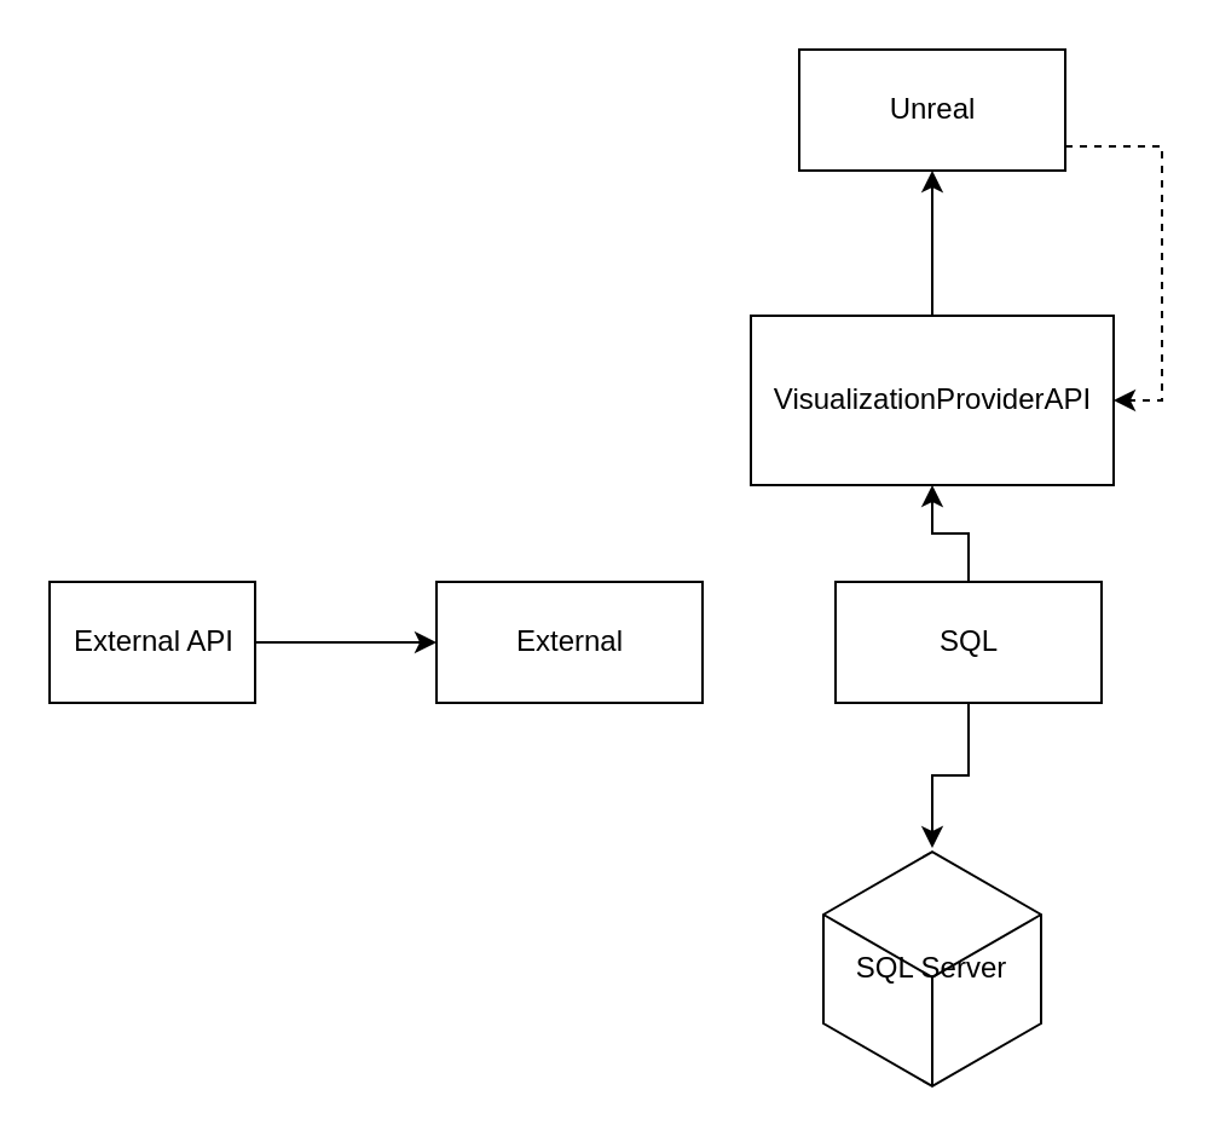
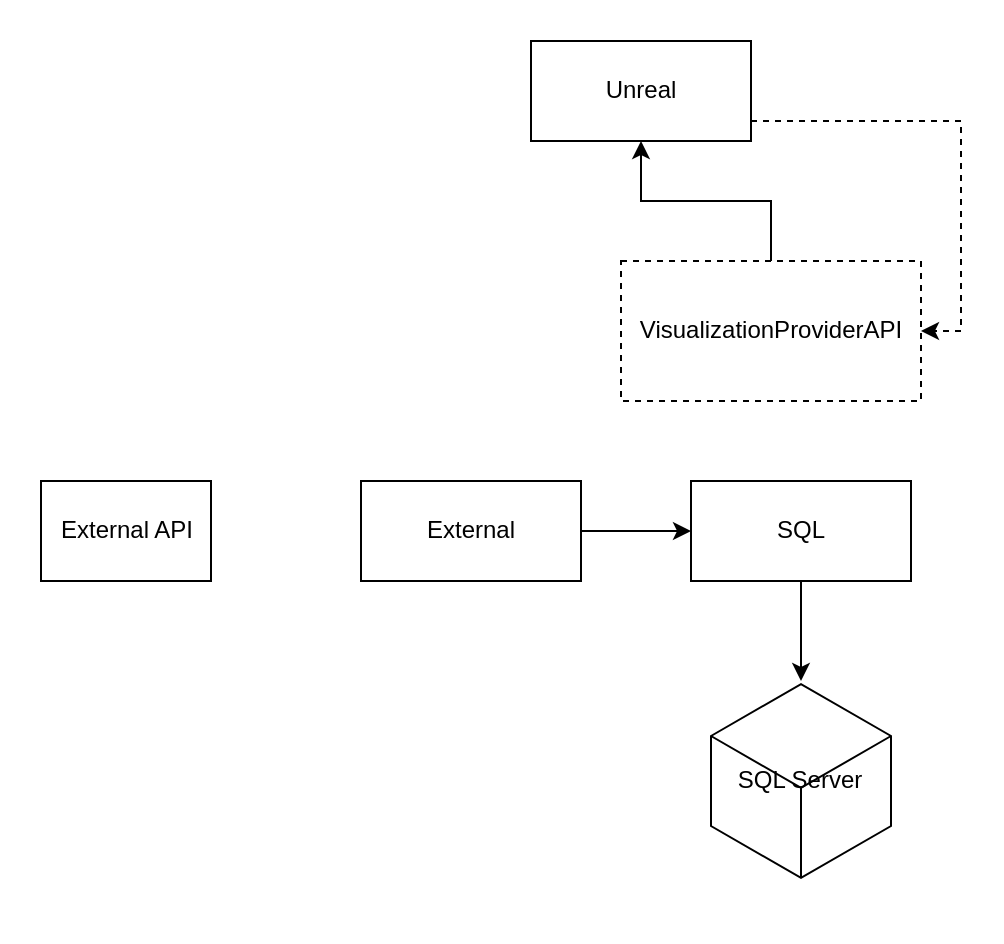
  <mxCell id="0" />
  <mxCell id="1" parent="0" />
- <mxCell id="2" style="edgeStyle=orthogonalEdgeStyle;rounded=0;orthogonalLoop=1;jettySize=auto;html=1;" edge="1" parent="1" source="3" target="8"><mxGeometry relative="1" as="geometry" /></mxCell>
  <mxCell id="3" value="External API" style="html=1;" vertex="1" parent="1"><mxGeometry x="20" y="240" width="85" height="50" as="geometry" /></mxCell>
- <mxCell id="4" style="edgeStyle=orthogonalEdgeStyle;rounded=0;orthogonalLoop=1;jettySize=auto;html=1;entryX=0.5;entryY=1;entryDx=0;entryDy=0;" edge="1" parent="1" source="6" target="10"><mxGeometry relative="1" as="geometry" /></mxCell>
  <mxCell id="5" style="edgeStyle=orthogonalEdgeStyle;rounded=0;orthogonalLoop=1;jettySize=auto;html=1;" edge="1" parent="1" source="6" target="13"><mxGeometry relative="1" as="geometry" /></mxCell>
  <mxCell id="6" value="SQL" style="html=1;" vertex="1" parent="1"><mxGeometry x="345" y="240" width="110" height="50" as="geometry" /></mxCell>
+ <mxCell id="7" style="edgeStyle=orthogonalEdgeStyle;rounded=0;orthogonalLoop=1;jettySize=auto;html=1;" edge="1" parent="1" source="8" target="6"><mxGeometry relative="1" as="geometry" /></mxCell>
  <mxCell id="8" value="External" style="html=1;" vertex="1" parent="1"><mxGeometry x="180" y="240" width="110" height="50" as="geometry" /></mxCell>
  <mxCell id="9" style="edgeStyle=orthogonalEdgeStyle;rounded=0;orthogonalLoop=1;jettySize=auto;html=1;entryX=0.5;entryY=1;entryDx=0;entryDy=0;" edge="1" parent="1" source="10" target="12"><mxGeometry relative="1" as="geometry" /></mxCell>
- <mxCell id="10" value="VisualizationProviderAPI" style="html=1;" vertex="1" parent="1"><mxGeometry x="310" y="130" width="150" height="70" as="geometry" /></mxCell>
+ <mxCell id="10" value="VisualizationProviderAPI" style="html=1;dashed=1;" vertex="1" parent="1"><mxGeometry x="310" y="130" width="150" height="70" as="geometry" /></mxCell>
  <mxCell id="11" value="" style="edgeStyle=orthogonalEdgeStyle;rounded=0;orthogonalLoop=1;jettySize=auto;html=1;dashed=1;entryX=1;entryY=0.5;entryDx=0;entryDy=0;" edge="1" parent="1" source="12" target="10"><mxGeometry relative="1" as="geometry"><mxPoint x="520" y="45" as="targetPoint" /><Array as="points"><mxPoint x="480" y="60" /><mxPoint x="480" y="165" /></Array></mxGeometry></mxCell>
- <mxCell id="12" value="Unreal" style="html=1;" vertex="1" parent="1"><mxGeometry x="330" y="20" width="110" height="50" as="geometry" /></mxCell>
- <mxCell id="13" value="SQL Server" style="html=1;whiteSpace=wrap;aspect=fixed;shape=isoCube;backgroundOutline=1;" vertex="1" parent="1"><mxGeometry x="340" y="350" width="90" height="100" as="geometry" /></mxCell>
+ <mxCell id="12" value="Unreal" style="html=1;" vertex="1" parent="1"><mxGeometry x="265" y="20" width="110" height="50" as="geometry" /></mxCell>
+ <mxCell id="13" value="SQL Server" style="html=1;whiteSpace=wrap;aspect=fixed;shape=isoCube;backgroundOutline=1;" vertex="1" parent="1"><mxGeometry x="355" y="340" width="90" height="100" as="geometry" /></mxCell>
